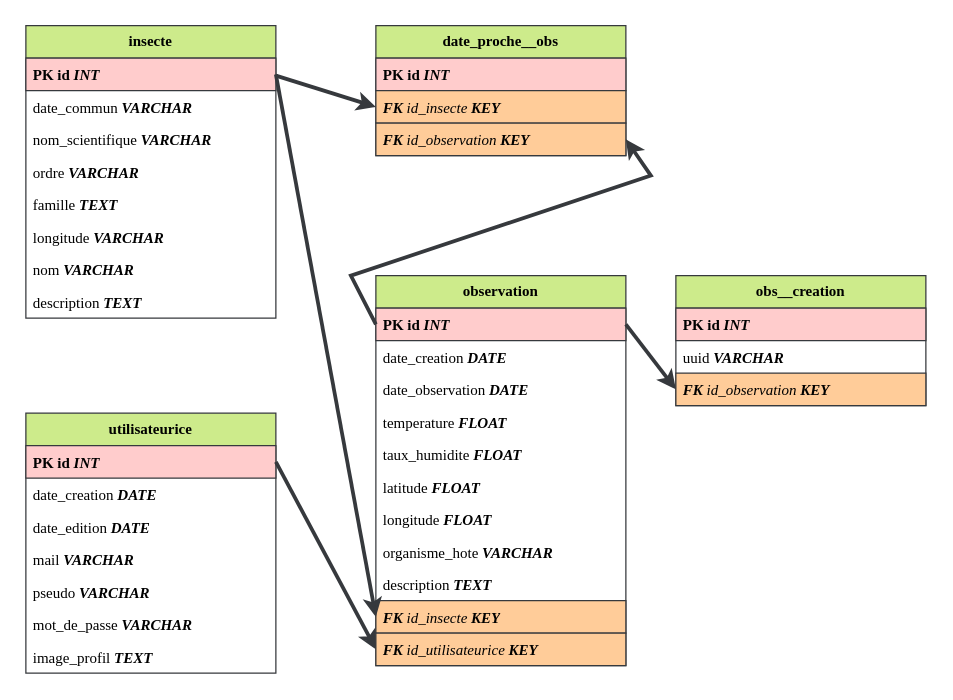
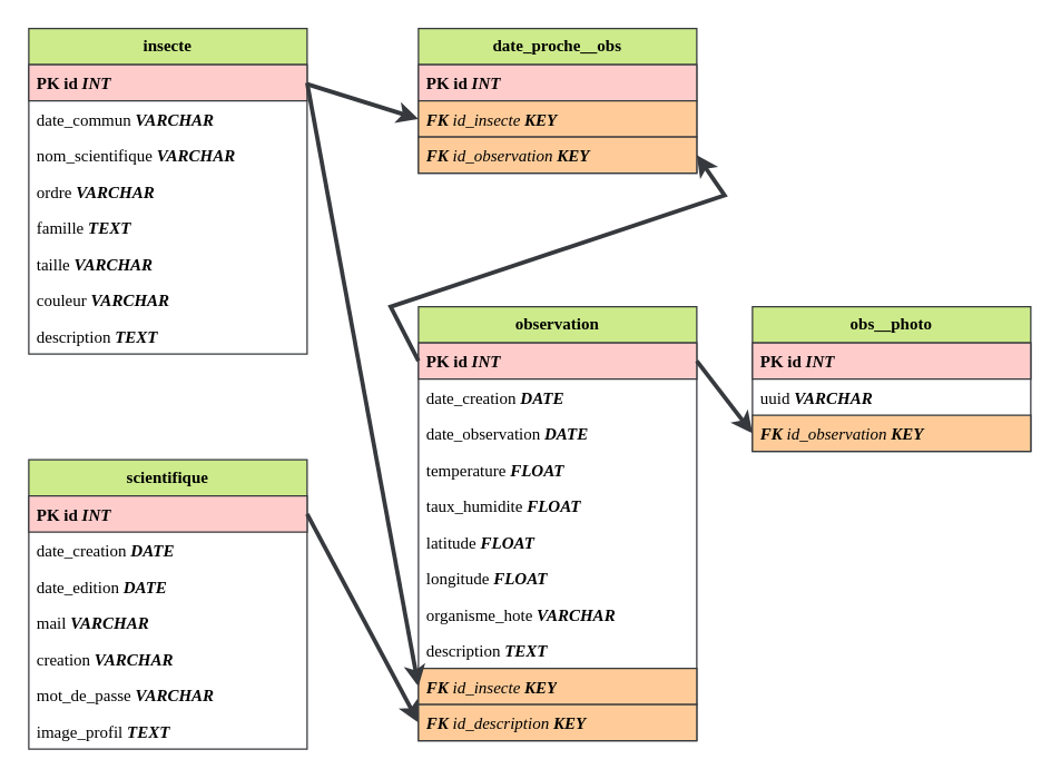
  <mxCell id="0" />
  <mxCell id="1" parent="0" />
  <mxCell id="2" value="insecte" style="swimlane;fontStyle=1;childLayout=stackLayout;horizontal=1;startSize=26;fillColor=#cdeb8b;horizontalStack=0;resizeParent=1;resizeParentMax=0;resizeLast=0;collapsible=1;marginBottom=0;whiteSpace=wrap;html=1;strokeColor=#36393d;shadow=0;fontFamily=Verdana;" vertex="1" parent="1"><mxGeometry x="20" y="20" width="200" height="234" as="geometry" /></mxCell>
  <mxCell id="3" value="&lt;b&gt;PK id &lt;i&gt;INT&amp;nbsp;&lt;/i&gt;&lt;/b&gt;" style="text;strokeColor=#36393d;fillColor=#ffcccc;align=left;verticalAlign=top;spacingLeft=4;spacingRight=4;overflow=hidden;rotatable=0;points=[[0,0.5],[1,0.5]];portConstraint=eastwest;whiteSpace=wrap;html=1;shadow=0;fontFamily=Verdana;" vertex="1" parent="2"><mxGeometry y="26" width="200" height="26" as="geometry" /></mxCell>
  <mxCell id="4" value="date_commun&amp;nbsp;&lt;b&gt;&lt;i&gt;VARCHAR&amp;nbsp;&lt;/i&gt;&lt;/b&gt;" style="text;strokeColor=none;fillColor=none;align=left;verticalAlign=top;spacingLeft=4;spacingRight=4;overflow=hidden;rotatable=0;points=[[0,0.5],[1,0.5]];portConstraint=eastwest;whiteSpace=wrap;html=1;shadow=0;fontFamily=Verdana;" vertex="1" parent="2"><mxGeometry y="52" width="200" height="26" as="geometry" /></mxCell>
  <mxCell id="5" value="nom_scientifique&amp;nbsp;&lt;b&gt;&lt;i&gt;VARCHAR&amp;nbsp;&lt;/i&gt;&lt;/b&gt;" style="text;strokeColor=none;fillColor=none;align=left;verticalAlign=top;spacingLeft=4;spacingRight=4;overflow=hidden;rotatable=0;points=[[0,0.5],[1,0.5]];portConstraint=eastwest;whiteSpace=wrap;html=1;shadow=0;fontFamily=Verdana;" vertex="1" parent="2"><mxGeometry y="78" width="200" height="26" as="geometry" /></mxCell>
  <mxCell id="6" value="ordre&amp;nbsp;&lt;b&gt;&lt;i&gt;VARCHAR&amp;nbsp;&lt;/i&gt;&lt;/b&gt;" style="text;strokeColor=none;fillColor=none;align=left;verticalAlign=top;spacingLeft=4;spacingRight=4;overflow=hidden;rotatable=0;points=[[0,0.5],[1,0.5]];portConstraint=eastwest;whiteSpace=wrap;html=1;shadow=0;fontFamily=Verdana;" vertex="1" parent="2"><mxGeometry y="104" width="200" height="26" as="geometry" /></mxCell>
  <mxCell id="7" value="famille&amp;nbsp;&lt;b&gt;&lt;i&gt;TEXT&amp;nbsp;&lt;/i&gt;&lt;/b&gt;" style="text;strokeColor=none;fillColor=none;align=left;verticalAlign=top;spacingLeft=4;spacingRight=4;overflow=hidden;rotatable=0;points=[[0,0.5],[1,0.5]];portConstraint=eastwest;whiteSpace=wrap;html=1;shadow=0;fontFamily=Verdana;" vertex="1" parent="2"><mxGeometry y="130" width="200" height="26" as="geometry" /></mxCell>
- <mxCell id="8" value="longitude&amp;nbsp;&lt;b&gt;&lt;i&gt;VARCHAR&amp;nbsp;&lt;/i&gt;&lt;/b&gt;" style="text;strokeColor=none;fillColor=none;align=left;verticalAlign=top;spacingLeft=4;spacingRight=4;overflow=hidden;rotatable=0;points=[[0,0.5],[1,0.5]];portConstraint=eastwest;whiteSpace=wrap;html=1;shadow=0;fontFamily=Verdana;" vertex="1" parent="2"><mxGeometry y="156" width="200" height="26" as="geometry" /></mxCell>
- <mxCell id="9" value="nom&amp;nbsp;&lt;b&gt;&lt;i&gt;VARCHAR&amp;nbsp;&lt;/i&gt;&lt;/b&gt;" style="text;strokeColor=none;fillColor=none;align=left;verticalAlign=top;spacingLeft=4;spacingRight=4;overflow=hidden;rotatable=0;points=[[0,0.5],[1,0.5]];portConstraint=eastwest;whiteSpace=wrap;html=1;shadow=0;fontFamily=Verdana;" vertex="1" parent="2"><mxGeometry y="182" width="200" height="26" as="geometry" /></mxCell>
+ <mxCell id="8" value="taille&amp;nbsp;&lt;b&gt;&lt;i&gt;VARCHAR&amp;nbsp;&lt;/i&gt;&lt;/b&gt;" style="text;strokeColor=none;fillColor=none;align=left;verticalAlign=top;spacingLeft=4;spacingRight=4;overflow=hidden;rotatable=0;points=[[0,0.5],[1,0.5]];portConstraint=eastwest;whiteSpace=wrap;html=1;shadow=0;fontFamily=Verdana;" vertex="1" parent="2"><mxGeometry y="156" width="200" height="26" as="geometry" /></mxCell>
+ <mxCell id="9" value="couleur&amp;nbsp;&lt;b&gt;&lt;i&gt;VARCHAR&amp;nbsp;&lt;/i&gt;&lt;/b&gt;" style="text;strokeColor=none;fillColor=none;align=left;verticalAlign=top;spacingLeft=4;spacingRight=4;overflow=hidden;rotatable=0;points=[[0,0.5],[1,0.5]];portConstraint=eastwest;whiteSpace=wrap;html=1;shadow=0;fontFamily=Verdana;" vertex="1" parent="2"><mxGeometry y="182" width="200" height="26" as="geometry" /></mxCell>
  <mxCell id="10" value="description&amp;nbsp;&lt;b&gt;&lt;i&gt;TEXT&amp;nbsp;&lt;/i&gt;&lt;/b&gt;" style="text;strokeColor=none;fillColor=none;align=left;verticalAlign=top;spacingLeft=4;spacingRight=4;overflow=hidden;rotatable=0;points=[[0,0.5],[1,0.5]];portConstraint=eastwest;whiteSpace=wrap;html=1;shadow=0;fontFamily=Verdana;" vertex="1" parent="2"><mxGeometry y="208" width="200" height="26" as="geometry" /></mxCell>
  <mxCell id="11" value="date_proche__obs" style="swimlane;fontStyle=1;childLayout=stackLayout;horizontal=1;startSize=26;fillColor=#cdeb8b;horizontalStack=0;resizeParent=1;resizeParentMax=0;resizeLast=0;collapsible=1;marginBottom=0;whiteSpace=wrap;html=1;strokeColor=#36393d;shadow=0;fontFamily=Verdana;" vertex="1" parent="1"><mxGeometry x="300" y="20" width="200" height="104" as="geometry" /></mxCell>
  <mxCell id="12" value="&lt;b&gt;PK id &lt;i&gt;INT&amp;nbsp;&lt;/i&gt;&lt;/b&gt;" style="text;strokeColor=#36393d;fillColor=#ffcccc;align=left;verticalAlign=top;spacingLeft=4;spacingRight=4;overflow=hidden;rotatable=0;points=[[0,0.5],[1,0.5]];portConstraint=eastwest;whiteSpace=wrap;html=1;shadow=0;fontFamily=Verdana;" vertex="1" parent="11"><mxGeometry y="26" width="200" height="26" as="geometry" /></mxCell>
  <mxCell id="13" value="&lt;b&gt;FK &lt;/b&gt;id_insecte &lt;b&gt;&lt;span&gt;KEY&amp;nbsp;&lt;/span&gt;&lt;/b&gt;" style="text;strokeColor=#36393d;fillColor=#ffcc99;align=left;verticalAlign=top;spacingLeft=4;spacingRight=4;overflow=hidden;rotatable=0;points=[[0,0.5],[1,0.5]];portConstraint=eastwest;whiteSpace=wrap;html=1;shadow=0;fontFamily=Verdana;fontStyle=2" vertex="1" parent="11"><mxGeometry y="52" width="200" height="26" as="geometry" /></mxCell>
  <mxCell id="14" value="&lt;b&gt;FK &lt;/b&gt;id_observation&amp;nbsp;&lt;b&gt;&lt;span&gt;KEY&amp;nbsp;&lt;/span&gt;&lt;/b&gt;" style="text;strokeColor=#36393d;fillColor=#ffcc99;align=left;verticalAlign=top;spacingLeft=4;spacingRight=4;overflow=hidden;rotatable=0;points=[[0,0.5],[1,0.5]];portConstraint=eastwest;whiteSpace=wrap;html=1;shadow=0;fontFamily=Verdana;fontStyle=2" vertex="1" parent="11"><mxGeometry y="78" width="200" height="26" as="geometry" /></mxCell>
  <mxCell id="15" value="observation" style="swimlane;fontStyle=1;childLayout=stackLayout;horizontal=1;startSize=26;fillColor=#cdeb8b;horizontalStack=0;resizeParent=1;resizeParentMax=0;resizeLast=0;collapsible=1;marginBottom=0;whiteSpace=wrap;html=1;strokeColor=#36393d;shadow=0;fontFamily=Verdana;" vertex="1" parent="1"><mxGeometry x="300" y="220" width="200" height="312" as="geometry" /></mxCell>
  <mxCell id="16" value="&lt;b&gt;PK id &lt;i&gt;INT&amp;nbsp;&lt;/i&gt;&lt;/b&gt;" style="text;strokeColor=#36393d;fillColor=#ffcccc;align=left;verticalAlign=top;spacingLeft=4;spacingRight=4;overflow=hidden;rotatable=0;points=[[0,0.5],[1,0.5]];portConstraint=eastwest;whiteSpace=wrap;html=1;shadow=0;fontFamily=Verdana;" vertex="1" parent="15"><mxGeometry y="26" width="200" height="26" as="geometry" /></mxCell>
  <mxCell id="17" value="date_creation &lt;b&gt;&lt;i&gt;DATE&amp;nbsp;&lt;/i&gt;&lt;/b&gt;" style="text;strokeColor=none;fillColor=none;align=left;verticalAlign=top;spacingLeft=4;spacingRight=4;overflow=hidden;rotatable=0;points=[[0,0.5],[1,0.5]];portConstraint=eastwest;whiteSpace=wrap;html=1;shadow=0;fontFamily=Verdana;" vertex="1" parent="15"><mxGeometry y="52" width="200" height="26" as="geometry" /></mxCell>
  <mxCell id="18" value="date_observation&amp;nbsp;&lt;b&gt;&lt;i&gt;DATE&amp;nbsp;&lt;/i&gt;&lt;/b&gt;" style="text;strokeColor=none;fillColor=none;align=left;verticalAlign=top;spacingLeft=4;spacingRight=4;overflow=hidden;rotatable=0;points=[[0,0.5],[1,0.5]];portConstraint=eastwest;whiteSpace=wrap;html=1;shadow=0;fontFamily=Verdana;" vertex="1" parent="15"><mxGeometry y="78" width="200" height="26" as="geometry" /></mxCell>
  <mxCell id="19" value="temperature&amp;nbsp;&lt;b&gt;&lt;i&gt;FLOAT&amp;nbsp;&lt;/i&gt;&lt;/b&gt;" style="text;strokeColor=none;fillColor=none;align=left;verticalAlign=top;spacingLeft=4;spacingRight=4;overflow=hidden;rotatable=0;points=[[0,0.5],[1,0.5]];portConstraint=eastwest;whiteSpace=wrap;html=1;shadow=0;fontFamily=Verdana;" vertex="1" parent="15"><mxGeometry y="104" width="200" height="26" as="geometry" /></mxCell>
  <mxCell id="20" value="taux_humidite&amp;nbsp;&lt;b&gt;&lt;i&gt;FLOAT&amp;nbsp;&lt;/i&gt;&lt;/b&gt;" style="text;strokeColor=none;fillColor=none;align=left;verticalAlign=top;spacingLeft=4;spacingRight=4;overflow=hidden;rotatable=0;points=[[0,0.5],[1,0.5]];portConstraint=eastwest;whiteSpace=wrap;html=1;shadow=0;fontFamily=Verdana;" vertex="1" parent="15"><mxGeometry y="130" width="200" height="26" as="geometry" /></mxCell>
  <mxCell id="21" value="latitude&amp;nbsp;&lt;b&gt;&lt;i&gt;FLOAT&amp;nbsp;&lt;/i&gt;&lt;/b&gt;" style="text;strokeColor=none;fillColor=none;align=left;verticalAlign=top;spacingLeft=4;spacingRight=4;overflow=hidden;rotatable=0;points=[[0,0.5],[1,0.5]];portConstraint=eastwest;whiteSpace=wrap;html=1;shadow=0;fontFamily=Verdana;" vertex="1" parent="15"><mxGeometry y="156" width="200" height="26" as="geometry" /></mxCell>
  <mxCell id="22" value="longitude &lt;b&gt;&lt;i&gt;FLOAT&amp;nbsp;&lt;/i&gt;&lt;/b&gt;" style="text;strokeColor=none;fillColor=none;align=left;verticalAlign=top;spacingLeft=4;spacingRight=4;overflow=hidden;rotatable=0;points=[[0,0.5],[1,0.5]];portConstraint=eastwest;whiteSpace=wrap;html=1;shadow=0;fontFamily=Verdana;" vertex="1" parent="15"><mxGeometry y="182" width="200" height="26" as="geometry" /></mxCell>
  <mxCell id="23" value="organisme_hote&amp;nbsp;&lt;b&gt;&lt;i&gt;VARCHAR&amp;nbsp;&lt;/i&gt;&lt;/b&gt;" style="text;strokeColor=none;fillColor=none;align=left;verticalAlign=top;spacingLeft=4;spacingRight=4;overflow=hidden;rotatable=0;points=[[0,0.5],[1,0.5]];portConstraint=eastwest;whiteSpace=wrap;html=1;shadow=0;fontFamily=Verdana;" vertex="1" parent="15"><mxGeometry y="208" width="200" height="26" as="geometry" /></mxCell>
  <mxCell id="24" value="description &lt;b&gt;&lt;i&gt;TEXT&amp;nbsp;&lt;/i&gt;&lt;/b&gt;" style="text;strokeColor=none;fillColor=none;align=left;verticalAlign=top;spacingLeft=4;spacingRight=4;overflow=hidden;rotatable=0;points=[[0,0.5],[1,0.5]];portConstraint=eastwest;whiteSpace=wrap;html=1;shadow=0;fontFamily=Verdana;" vertex="1" parent="15"><mxGeometry y="234" width="200" height="26" as="geometry" /></mxCell>
  <mxCell id="25" value="&lt;b&gt;FK &lt;/b&gt;id_insecte&amp;nbsp;&lt;b&gt;&lt;span&gt;KEY&lt;/span&gt;&lt;/b&gt;" style="text;strokeColor=#36393d;fillColor=#ffcc99;align=left;verticalAlign=top;spacingLeft=4;spacingRight=4;overflow=hidden;rotatable=0;points=[[0,0.5],[1,0.5]];portConstraint=eastwest;whiteSpace=wrap;html=1;shadow=0;fontFamily=Verdana;fontStyle=2" vertex="1" parent="15"><mxGeometry y="260" width="200" height="26" as="geometry" /></mxCell>
- <mxCell id="26" value="&lt;b&gt;FK &lt;/b&gt;id_utilisateurice&amp;nbsp;&lt;b&gt;&lt;span&gt;KEY&amp;nbsp;&lt;/span&gt;&lt;/b&gt;" style="text;strokeColor=#36393d;fillColor=#ffcc99;align=left;verticalAlign=top;spacingLeft=4;spacingRight=4;overflow=hidden;rotatable=0;points=[[0,0.5],[1,0.5]];portConstraint=eastwest;whiteSpace=wrap;html=1;shadow=0;fontFamily=Verdana;fontStyle=2" vertex="1" parent="15"><mxGeometry y="286" width="200" height="26" as="geometry" /></mxCell>
- <mxCell id="27" value="utilisateurice" style="swimlane;fontStyle=1;childLayout=stackLayout;horizontal=1;startSize=26;fillColor=#cdeb8b;horizontalStack=0;resizeParent=1;resizeParentMax=0;resizeLast=0;collapsible=1;marginBottom=0;whiteSpace=wrap;html=1;strokeColor=#36393d;shadow=0;fontFamily=Verdana;" vertex="1" parent="1"><mxGeometry x="20" y="330" width="200" height="208" as="geometry" /></mxCell>
+ <mxCell id="26" value="&lt;b&gt;FK &lt;/b&gt;id_description&amp;nbsp;&lt;b&gt;&lt;span&gt;KEY&amp;nbsp;&lt;/span&gt;&lt;/b&gt;" style="text;strokeColor=#36393d;fillColor=#ffcc99;align=left;verticalAlign=top;spacingLeft=4;spacingRight=4;overflow=hidden;rotatable=0;points=[[0,0.5],[1,0.5]];portConstraint=eastwest;whiteSpace=wrap;html=1;shadow=0;fontFamily=Verdana;fontStyle=2" vertex="1" parent="15"><mxGeometry y="286" width="200" height="26" as="geometry" /></mxCell>
+ <mxCell id="27" value="scientifique" style="swimlane;fontStyle=1;childLayout=stackLayout;horizontal=1;startSize=26;fillColor=#cdeb8b;horizontalStack=0;resizeParent=1;resizeParentMax=0;resizeLast=0;collapsible=1;marginBottom=0;whiteSpace=wrap;html=1;strokeColor=#36393d;shadow=0;fontFamily=Verdana;" vertex="1" parent="1"><mxGeometry x="20" y="330" width="200" height="208" as="geometry" /></mxCell>
  <mxCell id="28" value="&lt;b&gt;PK id &lt;i&gt;INT&amp;nbsp;&lt;/i&gt;&lt;/b&gt;" style="text;strokeColor=#36393d;fillColor=#ffcccc;align=left;verticalAlign=top;spacingLeft=4;spacingRight=4;overflow=hidden;rotatable=0;points=[[0,0.5],[1,0.5]];portConstraint=eastwest;whiteSpace=wrap;html=1;shadow=0;fontFamily=Verdana;" vertex="1" parent="27"><mxGeometry y="26" width="200" height="26" as="geometry" /></mxCell>
  <mxCell id="29" value="date_creation&amp;nbsp;&lt;b&gt;&lt;i&gt;DATE&amp;nbsp;&lt;/i&gt;&lt;/b&gt;" style="text;strokeColor=none;fillColor=none;align=left;verticalAlign=top;spacingLeft=4;spacingRight=4;overflow=hidden;rotatable=0;points=[[0,0.5],[1,0.5]];portConstraint=eastwest;whiteSpace=wrap;html=1;shadow=0;fontFamily=Verdana;" vertex="1" parent="27"><mxGeometry y="52" width="200" height="26" as="geometry" /></mxCell>
  <mxCell id="30" value="date_edition&amp;nbsp;&lt;b&gt;&lt;i&gt;DATE&amp;nbsp;&lt;/i&gt;&lt;/b&gt;" style="text;strokeColor=none;fillColor=none;align=left;verticalAlign=top;spacingLeft=4;spacingRight=4;overflow=hidden;rotatable=0;points=[[0,0.5],[1,0.5]];portConstraint=eastwest;whiteSpace=wrap;html=1;shadow=0;fontFamily=Verdana;" vertex="1" parent="27"><mxGeometry y="78" width="200" height="26" as="geometry" /></mxCell>
  <mxCell id="31" value="mail&amp;nbsp;&lt;b&gt;&lt;i&gt;VARCHAR&amp;nbsp;&lt;/i&gt;&lt;/b&gt;" style="text;strokeColor=none;fillColor=none;align=left;verticalAlign=top;spacingLeft=4;spacingRight=4;overflow=hidden;rotatable=0;points=[[0,0.5],[1,0.5]];portConstraint=eastwest;whiteSpace=wrap;html=1;shadow=0;fontFamily=Verdana;" vertex="1" parent="27"><mxGeometry y="104" width="200" height="26" as="geometry" /></mxCell>
- <mxCell id="32" value="pseudo&amp;nbsp;&lt;b&gt;&lt;i&gt;VARCHAR&amp;nbsp;&lt;/i&gt;&lt;/b&gt;" style="text;strokeColor=none;fillColor=none;align=left;verticalAlign=top;spacingLeft=4;spacingRight=4;overflow=hidden;rotatable=0;points=[[0,0.5],[1,0.5]];portConstraint=eastwest;whiteSpace=wrap;html=1;shadow=0;fontFamily=Verdana;" vertex="1" parent="27"><mxGeometry y="130" width="200" height="26" as="geometry" /></mxCell>
+ <mxCell id="32" value="creation&amp;nbsp;&lt;b&gt;&lt;i&gt;VARCHAR&amp;nbsp;&lt;/i&gt;&lt;/b&gt;" style="text;strokeColor=none;fillColor=none;align=left;verticalAlign=top;spacingLeft=4;spacingRight=4;overflow=hidden;rotatable=0;points=[[0,0.5],[1,0.5]];portConstraint=eastwest;whiteSpace=wrap;html=1;shadow=0;fontFamily=Verdana;" vertex="1" parent="27"><mxGeometry y="130" width="200" height="26" as="geometry" /></mxCell>
  <mxCell id="33" value="mot_de_passe&amp;nbsp;&lt;b&gt;&lt;i&gt;VARCHAR&amp;nbsp;&lt;/i&gt;&lt;/b&gt;" style="text;strokeColor=none;fillColor=none;align=left;verticalAlign=top;spacingLeft=4;spacingRight=4;overflow=hidden;rotatable=0;points=[[0,0.5],[1,0.5]];portConstraint=eastwest;whiteSpace=wrap;html=1;shadow=0;fontFamily=Verdana;" vertex="1" parent="27"><mxGeometry y="156" width="200" height="26" as="geometry" /></mxCell>
  <mxCell id="34" value="image_profil&amp;nbsp;&lt;b&gt;&lt;i&gt;TEXT&amp;nbsp;&lt;/i&gt;&lt;/b&gt;" style="text;strokeColor=none;fillColor=none;align=left;verticalAlign=top;spacingLeft=4;spacingRight=4;overflow=hidden;rotatable=0;points=[[0,0.5],[1,0.5]];portConstraint=eastwest;whiteSpace=wrap;html=1;shadow=0;fontFamily=Verdana;" vertex="1" parent="27"><mxGeometry y="182" width="200" height="26" as="geometry" /></mxCell>
- <mxCell id="35" value="obs__creation" style="swimlane;fontStyle=1;childLayout=stackLayout;horizontal=1;startSize=26;fillColor=#cdeb8b;horizontalStack=0;resizeParent=1;resizeParentMax=0;resizeLast=0;collapsible=1;marginBottom=0;whiteSpace=wrap;html=1;strokeColor=#36393d;shadow=0;fontFamily=Verdana;" vertex="1" parent="1"><mxGeometry x="540" y="220" width="200" height="104" as="geometry" /></mxCell>
+ <mxCell id="35" value="obs__photo" style="swimlane;fontStyle=1;childLayout=stackLayout;horizontal=1;startSize=26;fillColor=#cdeb8b;horizontalStack=0;resizeParent=1;resizeParentMax=0;resizeLast=0;collapsible=1;marginBottom=0;whiteSpace=wrap;html=1;strokeColor=#36393d;shadow=0;fontFamily=Verdana;" vertex="1" parent="1"><mxGeometry x="540" y="220" width="200" height="104" as="geometry" /></mxCell>
  <mxCell id="36" value="&lt;b&gt;PK id &lt;i&gt;INT&amp;nbsp;&lt;/i&gt;&lt;/b&gt;" style="text;strokeColor=#36393d;fillColor=#ffcccc;align=left;verticalAlign=top;spacingLeft=4;spacingRight=4;overflow=hidden;rotatable=0;points=[[0,0.5],[1,0.5]];portConstraint=eastwest;whiteSpace=wrap;html=1;shadow=0;fontFamily=Verdana;" vertex="1" parent="35"><mxGeometry y="26" width="200" height="26" as="geometry" /></mxCell>
  <mxCell id="37" value="uuid&amp;nbsp;&lt;b&gt;&lt;i&gt;VARCHAR&amp;nbsp;&lt;/i&gt;&lt;/b&gt;" style="text;align=left;verticalAlign=top;spacingLeft=4;spacingRight=4;overflow=hidden;rotatable=0;points=[[0,0.5],[1,0.5]];portConstraint=eastwest;whiteSpace=wrap;html=1;shadow=0;fontFamily=Verdana;" vertex="1" parent="35"><mxGeometry y="52" width="200" height="26" as="geometry" /></mxCell>
  <mxCell id="38" value="&lt;b&gt;FK &lt;/b&gt;id_observation&amp;nbsp;&lt;b&gt;&lt;span&gt;KEY&amp;nbsp;&lt;/span&gt;&lt;/b&gt;" style="text;strokeColor=#36393d;fillColor=#ffcc99;align=left;verticalAlign=top;spacingLeft=4;spacingRight=4;overflow=hidden;rotatable=0;points=[[0,0.5],[1,0.5]];portConstraint=eastwest;whiteSpace=wrap;html=1;shadow=0;fontFamily=Verdana;fontStyle=2" vertex="1" parent="35"><mxGeometry y="78" width="200" height="26" as="geometry" /></mxCell>
  <mxCell id="39" value="" style="endArrow=classic;html=1;rounded=0;exitX=1;exitY=0.5;exitDx=0;exitDy=0;entryX=0;entryY=0.5;entryDx=0;entryDy=0;shadow=0;fontFamily=Verdana;strokeWidth=3;fillColor=#ffcc99;strokeColor=#36393d;" edge="1" parent="1" source="28" target="26"><mxGeometry width="50" height="50" relative="1" as="geometry"><mxPoint x="480" y="280" as="sourcePoint" /><mxPoint x="530" y="230" as="targetPoint" /></mxGeometry></mxCell>
  <mxCell id="40" value="" style="endArrow=classic;html=1;rounded=0;entryX=0;entryY=0.5;entryDx=0;entryDy=0;shadow=0;fontFamily=Verdana;strokeWidth=3;fillColor=#ffcc99;strokeColor=#36393d;" edge="1" parent="1" target="13"><mxGeometry width="50" height="50" relative="1" as="geometry"><mxPoint x="220" y="60" as="sourcePoint" /><mxPoint x="580" y="436" as="targetPoint" /></mxGeometry></mxCell>
  <mxCell id="41" value="" style="endArrow=classic;html=1;rounded=0;entryX=0;entryY=0.5;entryDx=0;entryDy=0;exitX=1;exitY=0.5;exitDx=0;exitDy=0;shadow=0;fontFamily=Verdana;strokeWidth=3;fillColor=#ffcc99;strokeColor=#36393d;" edge="1" parent="1" source="3" target="25"><mxGeometry width="50" height="50" relative="1" as="geometry"><mxPoint x="220" y="110" as="sourcePoint" /><mxPoint x="300" y="135" as="targetPoint" /></mxGeometry></mxCell>
  <mxCell id="42" value="" style="endArrow=classic;html=1;rounded=0;entryX=1;entryY=0.5;entryDx=0;entryDy=0;exitX=0;exitY=0.5;exitDx=0;exitDy=0;shadow=0;fontFamily=Verdana;strokeWidth=3;fillColor=#ffcc99;strokeColor=#36393d;" edge="1" parent="1" source="16" target="14"><mxGeometry width="50" height="50" relative="1" as="geometry"><mxPoint x="490" y="220" as="sourcePoint" /><mxPoint x="580" y="440" as="targetPoint" /><Array as="points"><mxPoint x="280" y="220" /><mxPoint x="520" y="140" /></Array></mxGeometry></mxCell>
  <mxCell id="43" value="" style="endArrow=classic;html=1;rounded=0;exitX=1;exitY=0.5;exitDx=0;exitDy=0;entryX=0;entryY=0.5;entryDx=0;entryDy=0;shadow=0;fontFamily=Verdana;strokeWidth=3;fillColor=#ffcc99;strokeColor=#36393d;" edge="1" parent="1" source="16" target="38"><mxGeometry width="50" height="50" relative="1" as="geometry"><mxPoint x="860" y="250" as="sourcePoint" /><mxPoint x="860" y="160" as="targetPoint" /><Array as="points" /></mxGeometry></mxCell>
